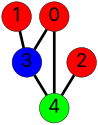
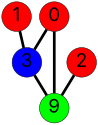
  graph {
    splines=true
    fontname=Inter
    node [color=black fillcolor=red fixedsize=true fontname=Inter fontsize=42 penwidth=1 shape=circle style=filled]
    edge [color=black penwidth=6 style=bold fontname=Inter]
    0 [height=0.91667 width=0.91667]
    3 [fillcolor=blue height=0.91667 width=0.91667]
-   4 [fillcolor=green height=0.91667 width=0.91667]
+   4 [fillcolor=green height=0.91667 label=9 width=0.91667]
    1 [height=0.91667 width=0.91667]
    2 [height=0.91667 width=0.91667]
    0 -- 3
    0 -- 4
    3 -- 4
    1 -- 3
    2 -- 4
  }
